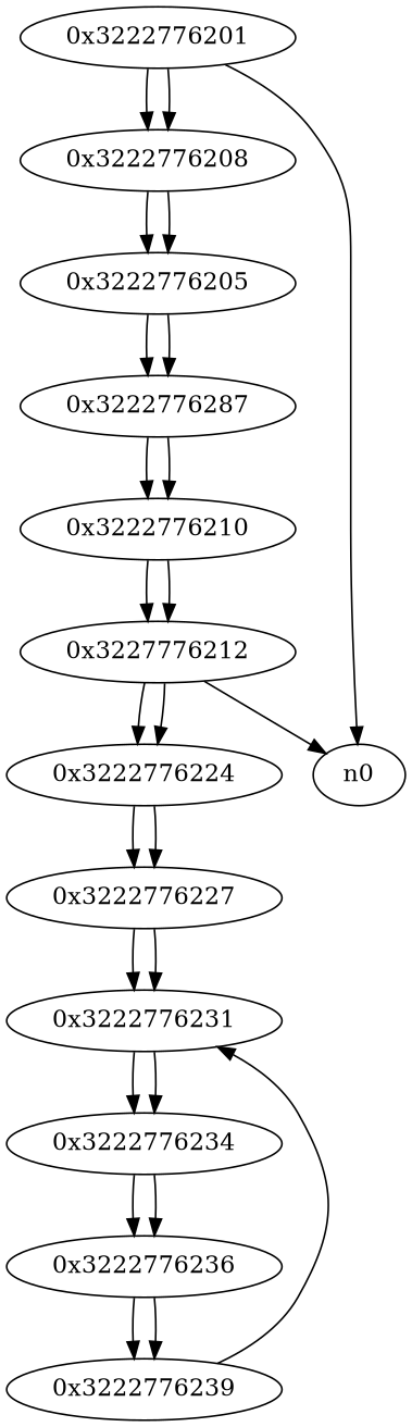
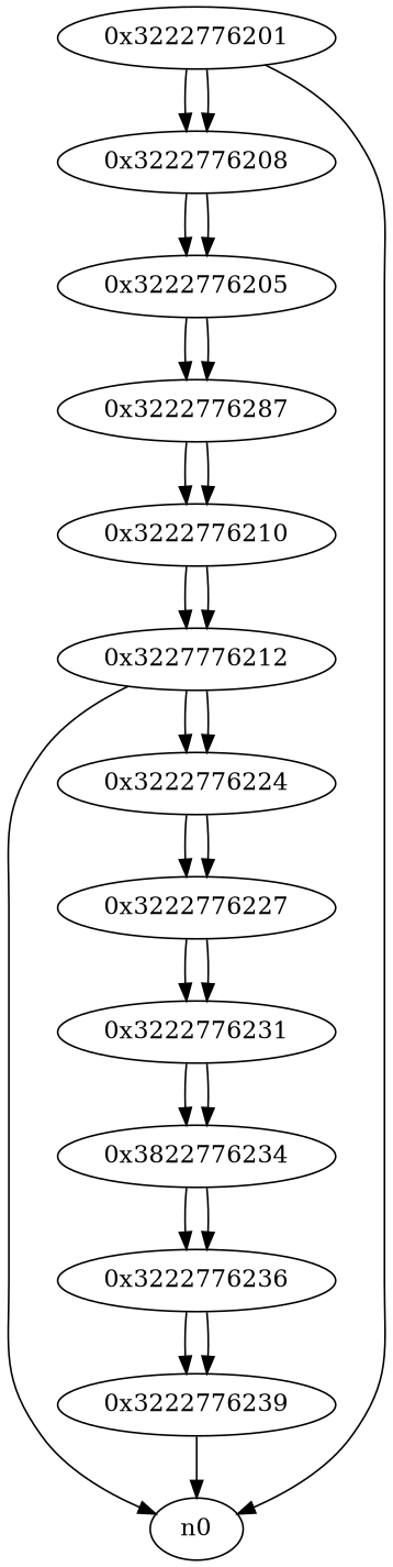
  digraph {
    n1 [label="0x3222776201"]
    n2 [label="0x3222776208"]
    n0
    n3 [label="0x3222776205"]
    n4 [label="0x3222776287"]
    n5 [label="0x3222776210"]
    n6 [label="0x3227776212"]
    n7 [label="0x3222776224"]
    n8 [label="0x3222776227"]
    n9 [label="0x3222776231"]
-   n10 [label="0x3222776234"]
+   n10 [label="0x3822776234"]
    n11 [label="0x3222776236"]
    n12 [label="0x3222776239"]
    n1 -> n2
    n1 -> n2
    n1 -> n0
    n2 -> n3
    n2 -> n3
    n3 -> n4
    n3 -> n4
    n4 -> n5
    n4 -> n5
    n5 -> n6
    n5 -> n6
    n6 -> n0
    n6 -> n7
    n6 -> n7
    n7 -> n8
    n7 -> n8
    n8 -> n9
    n8 -> n9
    n9 -> n10
    n9 -> n10
    n10 -> n11
    n10 -> n11
    n11 -> n12
    n11 -> n12
-   n12 -> n9
+   n12 -> n0
  }
